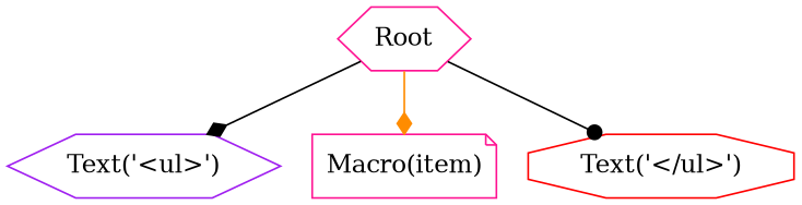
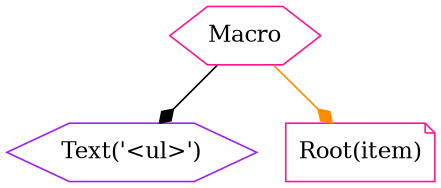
  digraph {
    node [color=deeppink shape=hexagon]
    edge [arrowhead=diamond color=black]
    "Text('<ul>')" [color=purple]
-   Root
-   "Macro(item)" [shape=note]
-   "Text('</ul>')" [color=red shape=octagon]
+   Root [label=Macro]
+   "Macro(item)" [shape=note label="Root(item)"]
    Root -> "Text('<ul>')"
    Root -> "Macro(item)" [color=darkorange]
-   Root -> "Text('</ul>')" [arrowhead=dot]
  }
